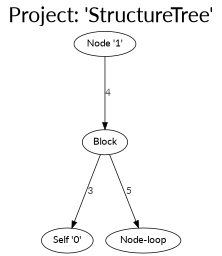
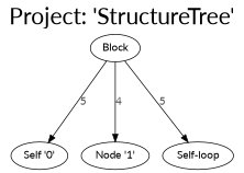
  digraph {
    bgcolor=white
    compound=true
    fontname=Lato
    fontsize=30
    label="Project: 'StructureTree'"
    labelloc=t
    ranksep=1.25
    node [fillcolor=white fontname=Lato penwidth=1 style=filled]
    edge [fontcolor=grey28 fontname=Lato fontsize=14 penwidth=1]
    n1 [label="Self '0'"]
    n2 [label="Node '1'"]
-   n3 [label="Node-loop"]
+   n3 [label="Self-loop"]
    n4 [label=Block]
-   n4 -> n1 [label=3]
-   n2 -> n4 [label=4]
+   n4 -> n1 [label=5]
+   n4 -> n2 [label=4]
    n4 -> n3 [label=5]
  }
